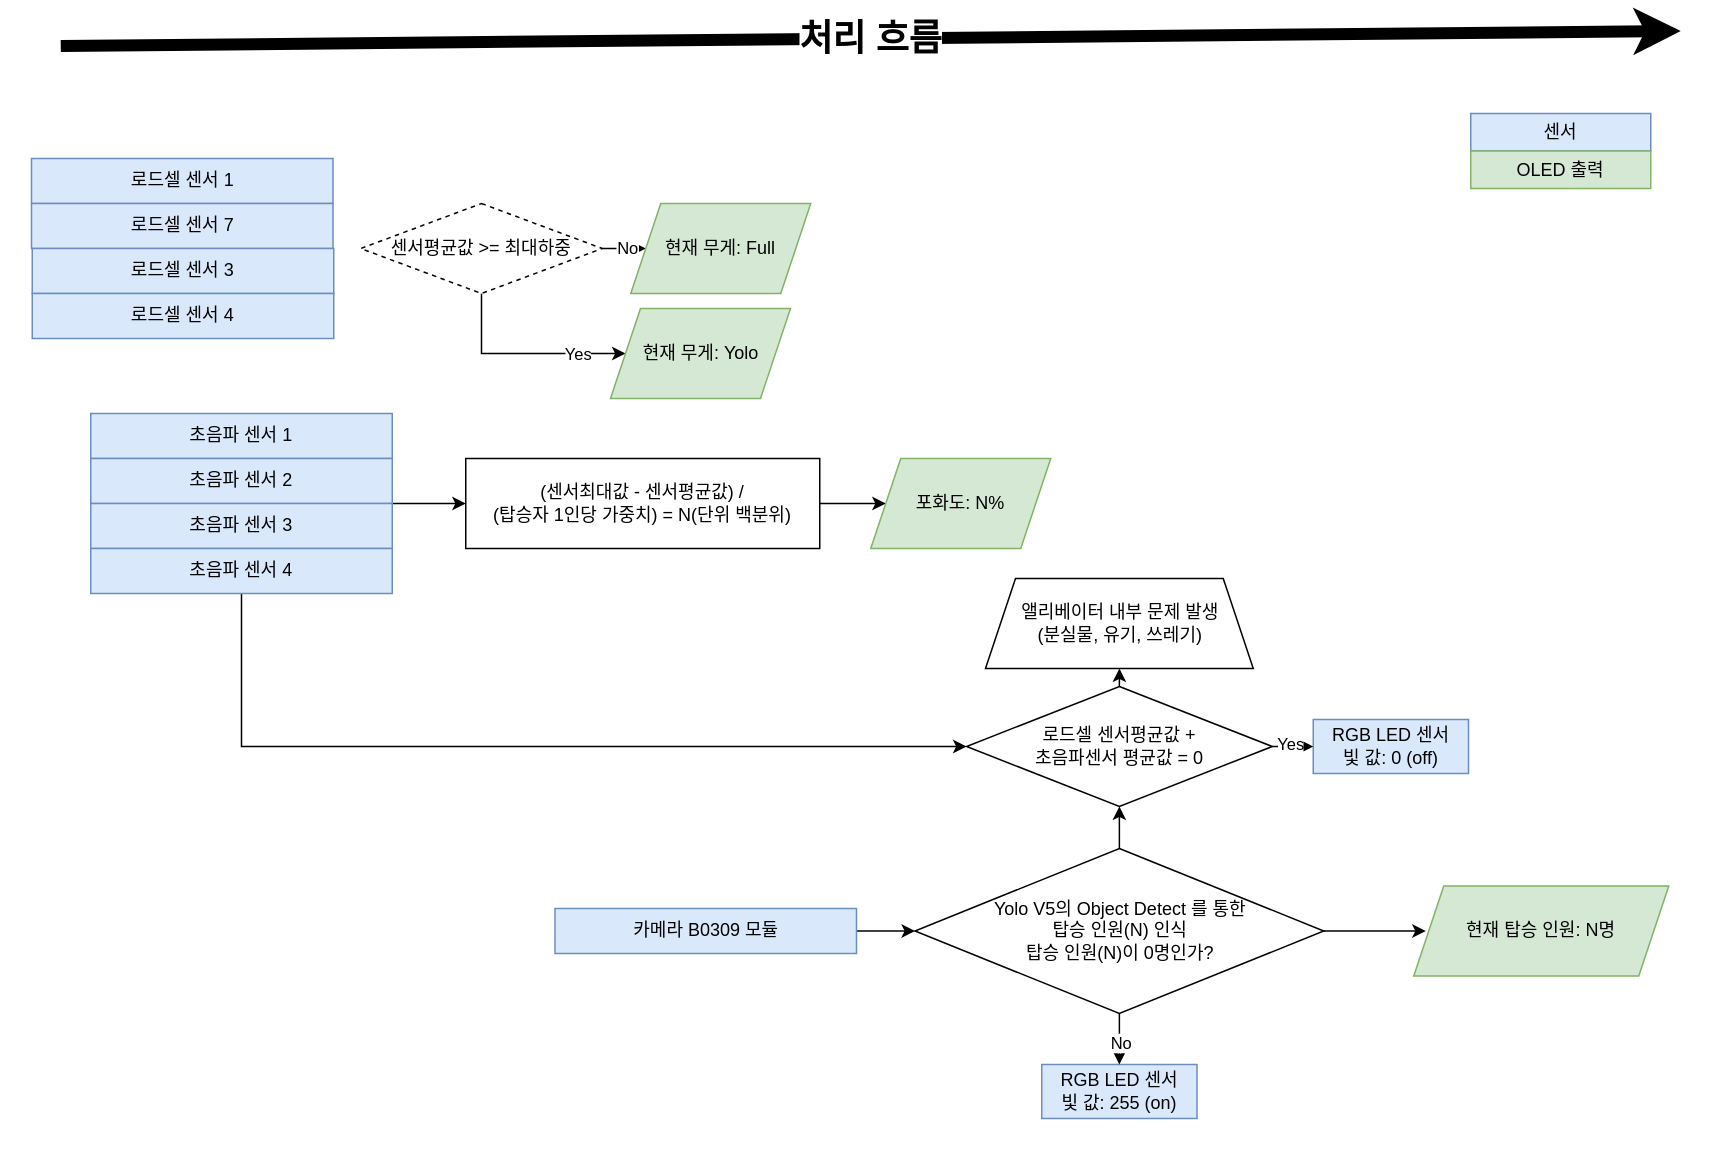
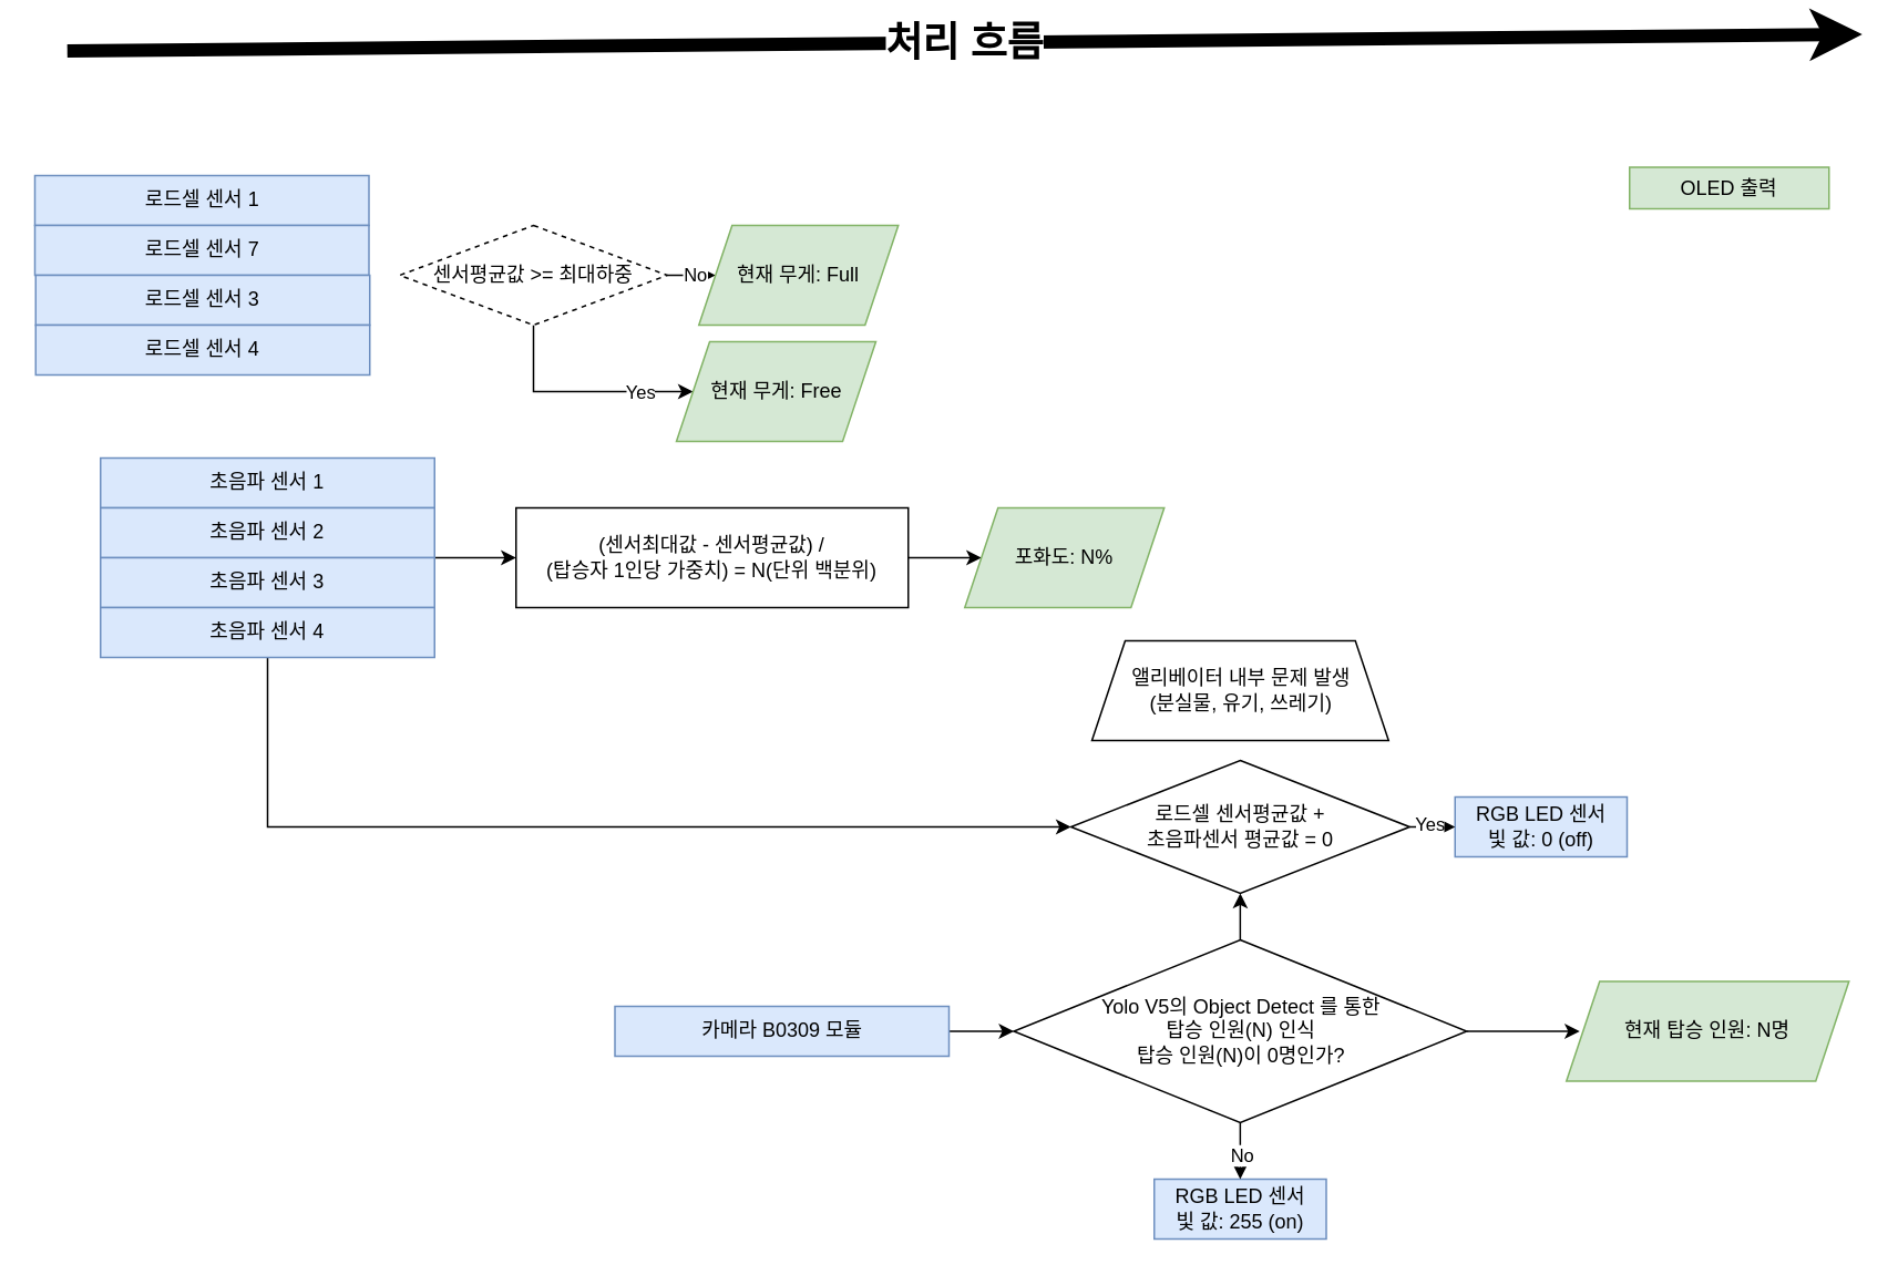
  <mxCell id="0" />
  <mxCell id="1" parent="0" />
  <mxCell id="2" style="edgeStyle=orthogonalEdgeStyle;rounded=0;orthogonalLoop=1;jettySize=auto;html=1;exitX=1;exitY=0.5;exitDx=0;exitDy=0;entryX=0;entryY=0.5;entryDx=0;entryDy=0;" edge="1" parent="1" source="6" target="17"><mxGeometry relative="1" as="geometry" /></mxCell>
  <mxCell id="3" value="No" style="edgeLabel;html=1;align=center;verticalAlign=middle;resizable=0;points=[];" vertex="1" connectable="0" parent="2"><mxGeometry x="0.071" y="1" relative="1" as="geometry"><mxPoint as="offset" /></mxGeometry></mxCell>
  <mxCell id="4" style="edgeStyle=orthogonalEdgeStyle;rounded=0;orthogonalLoop=1;jettySize=auto;html=1;exitX=0.5;exitY=1;exitDx=0;exitDy=0;entryX=0;entryY=0.5;entryDx=0;entryDy=0;" edge="1" parent="1" source="6" target="18"><mxGeometry relative="1" as="geometry"><Array as="points"><mxPoint x="321" y="235" /></Array></mxGeometry></mxCell>
  <mxCell id="5" value="Yes" style="edgeLabel;html=1;align=center;verticalAlign=middle;resizable=0;points=[];" vertex="1" connectable="0" parent="4"><mxGeometry x="0.536" relative="1" as="geometry"><mxPoint as="offset" /></mxGeometry></mxCell>
  <mxCell id="6" value="센서평균값 &amp;gt;= 최대하중" style="rhombus;whiteSpace=wrap;html=1;dashed=1;" vertex="1" parent="1"><mxGeometry x="240" y="135" width="161" height="60" as="geometry" /></mxCell>
  <mxCell id="7" value="RGB LED 센서&lt;br&gt;빛 값: 255 (on)" style="rounded=0;whiteSpace=wrap;html=1;fillColor=#dae8fc;strokeColor=#6c8ebf;" vertex="1" parent="1"><mxGeometry x="694" y="709" width="103.5" height="36" as="geometry" /></mxCell>
  <mxCell id="8" style="edgeStyle=orthogonalEdgeStyle;rounded=0;orthogonalLoop=1;jettySize=auto;html=1;exitX=1;exitY=0.5;exitDx=0;exitDy=0;entryX=0;entryY=0.5;entryDx=0;entryDy=0;" edge="1" parent="1" source="9" target="16"><mxGeometry relative="1" as="geometry" /></mxCell>
  <mxCell id="9" value="카메라 B0309 모듈" style="rounded=0;whiteSpace=wrap;html=1;fillColor=#dae8fc;strokeColor=#6c8ebf;" vertex="1" parent="1"><mxGeometry x="369.5" y="605" width="201" height="30" as="geometry" /></mxCell>
  <mxCell id="10" style="edgeStyle=orthogonalEdgeStyle;rounded=0;orthogonalLoop=1;jettySize=auto;html=1;exitX=1;exitY=0.5;exitDx=0;exitDy=0;entryX=0;entryY=0.5;entryDx=0;entryDy=0;" edge="1" parent="1" source="11" target="19"><mxGeometry relative="1" as="geometry" /></mxCell>
  <mxCell id="11" value="(센서최대값 - 센서평균값) /&lt;br&gt;(탑승자 1인당 가중치) = N(단위 백분위)&lt;br&gt;" style="rounded=0;whiteSpace=wrap;html=1;" vertex="1" parent="1"><mxGeometry x="310" y="305" width="236" height="60" as="geometry" /></mxCell>
  <mxCell id="12" value="RGB LED 센서&lt;br style=&quot;border-color: var(--border-color);&quot;&gt;빛 값: 0 (off)" style="rounded=0;whiteSpace=wrap;html=1;fillColor=#dae8fc;strokeColor=#6c8ebf;" vertex="1" parent="1"><mxGeometry x="875" y="479" width="103.5" height="36" as="geometry" /></mxCell>
  <mxCell id="13" style="edgeStyle=orthogonalEdgeStyle;rounded=0;orthogonalLoop=1;jettySize=auto;html=1;exitX=0.5;exitY=1;exitDx=0;exitDy=0;entryX=0.5;entryY=0;entryDx=0;entryDy=0;" edge="1" parent="1" source="16" target="7"><mxGeometry relative="1" as="geometry" /></mxCell>
  <mxCell id="14" value="No" style="edgeLabel;html=1;align=center;verticalAlign=middle;resizable=0;points=[];" vertex="1" connectable="0" parent="13"><mxGeometry x="0.118" y="1" relative="1" as="geometry"><mxPoint as="offset" /></mxGeometry></mxCell>
  <mxCell id="15" style="edgeStyle=orthogonalEdgeStyle;rounded=0;orthogonalLoop=1;jettySize=auto;html=1;exitX=0.5;exitY=0;exitDx=0;exitDy=0;entryX=0.5;entryY=1;entryDx=0;entryDy=0;" edge="1" parent="1" source="16" target="35"><mxGeometry relative="1" as="geometry" /></mxCell>
  <mxCell id="16" value="Yolo V5의 Object Detect 를 통한&lt;br&gt;탑승 인원(N) 인식&lt;br&gt;탑승 인원(N)이 0명인가?" style="rhombus;whiteSpace=wrap;html=1;" vertex="1" parent="1"><mxGeometry x="609.5" y="565" width="272.5" height="110" as="geometry" /></mxCell>
  <mxCell id="17" value="현재 무게: Full" style="shape=parallelogram;perimeter=parallelogramPerimeter;whiteSpace=wrap;html=1;fixedSize=1;fillColor=#d5e8d4;strokeColor=#82b366;" vertex="1" parent="1"><mxGeometry x="420" y="135" width="120" height="60" as="geometry" /></mxCell>
- <mxCell id="18" value="현재 무게: Yolo" style="shape=parallelogram;perimeter=parallelogramPerimeter;whiteSpace=wrap;html=1;fixedSize=1;fillColor=#d5e8d4;strokeColor=#82b366;" vertex="1" parent="1"><mxGeometry x="406.5" y="205" width="120" height="60" as="geometry" /></mxCell>
+ <mxCell id="18" value="현재 무게: Free" style="shape=parallelogram;perimeter=parallelogramPerimeter;whiteSpace=wrap;html=1;fixedSize=1;fillColor=#d5e8d4;strokeColor=#82b366;" vertex="1" parent="1"><mxGeometry x="406.5" y="205" width="120" height="60" as="geometry" /></mxCell>
  <mxCell id="19" value="포화도: N%" style="shape=parallelogram;perimeter=parallelogramPerimeter;whiteSpace=wrap;html=1;fixedSize=1;fillColor=#d5e8d4;strokeColor=#82b366;" vertex="1" parent="1"><mxGeometry x="580" y="305" width="120" height="60" as="geometry" /></mxCell>
  <mxCell id="20" value="현재 탑승 인원: N명" style="shape=parallelogram;perimeter=parallelogramPerimeter;whiteSpace=wrap;html=1;fixedSize=1;fillColor=#d5e8d4;strokeColor=#82b366;" vertex="1" parent="1"><mxGeometry x="942" y="590" width="170" height="60" as="geometry" /></mxCell>
  <mxCell id="21" value="" style="group" vertex="1" connectable="0" parent="1"><mxGeometry x="20.5" y="105" width="201.5" height="120" as="geometry" /></mxCell>
  <mxCell id="22" value="로드셀 센서 1" style="rounded=0;whiteSpace=wrap;html=1;fillColor=#dae8fc;strokeColor=#6c8ebf;" vertex="1" parent="21"><mxGeometry width="201" height="30" as="geometry" /></mxCell>
  <mxCell id="23" value="로드셀 센서 7" style="rounded=0;whiteSpace=wrap;html=1;fillColor=#dae8fc;strokeColor=#6c8ebf;" vertex="1" parent="21"><mxGeometry y="30" width="201" height="30" as="geometry" /></mxCell>
  <mxCell id="24" value="로드셀 센서 3" style="rounded=0;whiteSpace=wrap;html=1;fillColor=#dae8fc;strokeColor=#6c8ebf;" vertex="1" parent="21"><mxGeometry x="0.5" y="60" width="201" height="30" as="geometry" /></mxCell>
  <mxCell id="25" value="로드셀 센서 4" style="rounded=0;whiteSpace=wrap;html=1;fillColor=#dae8fc;strokeColor=#6c8ebf;" vertex="1" parent="21"><mxGeometry x="0.5" y="90" width="201" height="30" as="geometry" /></mxCell>
  <mxCell id="26" value="초음파 센서 1" style="rounded=0;whiteSpace=wrap;html=1;fillColor=#dae8fc;strokeColor=#6c8ebf;" vertex="1" parent="1"><mxGeometry x="60" y="275" width="201" height="30" as="geometry" /></mxCell>
  <mxCell id="27" style="edgeStyle=orthogonalEdgeStyle;rounded=0;orthogonalLoop=1;jettySize=auto;html=1;exitX=1;exitY=1;exitDx=0;exitDy=0;entryX=0;entryY=0.5;entryDx=0;entryDy=0;" edge="1" parent="1" source="28" target="11"><mxGeometry relative="1" as="geometry"><Array as="points"><mxPoint x="270" y="335" /><mxPoint x="270" y="335" /></Array></mxGeometry></mxCell>
  <mxCell id="28" value="초음파 센서 2" style="rounded=0;whiteSpace=wrap;html=1;fillColor=#dae8fc;strokeColor=#6c8ebf;" vertex="1" parent="1"><mxGeometry x="60" y="305" width="201" height="30" as="geometry" /></mxCell>
  <mxCell id="29" value="초음파 센서 3" style="rounded=0;whiteSpace=wrap;html=1;fillColor=#dae8fc;strokeColor=#6c8ebf;" vertex="1" parent="1"><mxGeometry x="60" y="335" width="201" height="30" as="geometry" /></mxCell>
  <mxCell id="30" style="edgeStyle=orthogonalEdgeStyle;rounded=0;orthogonalLoop=1;jettySize=auto;html=1;exitX=0.5;exitY=1;exitDx=0;exitDy=0;entryX=0;entryY=0.5;entryDx=0;entryDy=0;" edge="1" parent="1" source="31" target="35"><mxGeometry relative="1" as="geometry"><mxPoint x="160" y="445" as="targetPoint" /></mxGeometry></mxCell>
  <mxCell id="31" value="초음파 센서 4" style="rounded=0;whiteSpace=wrap;html=1;fillColor=#dae8fc;strokeColor=#6c8ebf;" vertex="1" parent="1"><mxGeometry x="60" y="365" width="201" height="30" as="geometry" /></mxCell>
  <mxCell id="32" style="edgeStyle=orthogonalEdgeStyle;rounded=0;orthogonalLoop=1;jettySize=auto;html=1;exitX=1;exitY=0.5;exitDx=0;exitDy=0;entryX=0;entryY=0.5;entryDx=0;entryDy=0;" edge="1" parent="1" source="35" target="12"><mxGeometry relative="1" as="geometry" /></mxCell>
  <mxCell id="33" value="Yes" style="edgeLabel;html=1;align=center;verticalAlign=middle;resizable=0;points=[];" vertex="1" connectable="0" parent="32"><mxGeometry x="-0.102" y="2" relative="1" as="geometry"><mxPoint as="offset" /></mxGeometry></mxCell>
- <mxCell id="34" style="edgeStyle=orthogonalEdgeStyle;rounded=0;orthogonalLoop=1;jettySize=auto;html=1;exitX=0.5;exitY=0;exitDx=0;exitDy=0;entryX=0.5;entryY=1;entryDx=0;entryDy=0;" edge="1" parent="1" source="35" target="36"><mxGeometry relative="1" as="geometry" /></mxCell>
  <mxCell id="35" value="로드셀 센서평균값 +&lt;br&gt;초음파센서 평균값 = 0" style="rhombus;whiteSpace=wrap;html=1;" vertex="1" parent="1"><mxGeometry x="643.88" y="457" width="203.75" height="80" as="geometry" /></mxCell>
  <mxCell id="36" value="앨리베이터 내부 문제 발생&lt;br&gt;(분실물, 유기, 쓰레기)" style="shape=trapezoid;perimeter=trapezoidPerimeter;whiteSpace=wrap;html=1;fixedSize=1;" vertex="1" parent="1"><mxGeometry x="656.5" y="385" width="178.5" height="60" as="geometry" /></mxCell>
  <mxCell id="37" value="" style="endArrow=classic;html=1;rounded=0;strokeWidth=8;" edge="1" parent="1"><mxGeometry relative="1" as="geometry"><mxPoint x="40" y="30" as="sourcePoint" /><mxPoint x="1120" y="20" as="targetPoint" /></mxGeometry></mxCell>
  <mxCell id="38" value="&lt;font style=&quot;font-size: 24px;&quot;&gt;&lt;b&gt;처리 흐름&lt;/b&gt;&lt;/font&gt;" style="edgeLabel;resizable=0;html=1;align=center;verticalAlign=middle;" connectable="0" vertex="1" parent="37"><mxGeometry relative="1" as="geometry" /></mxCell>
- <mxCell id="39" value="센서" style="rounded=0;whiteSpace=wrap;html=1;fillColor=#dae8fc;strokeColor=#6c8ebf;" vertex="1" parent="1"><mxGeometry x="980" y="75" width="120" height="25" as="geometry" /></mxCell>
  <mxCell id="40" value="OLED 출력" style="rounded=0;whiteSpace=wrap;html=1;fillColor=#d5e8d4;strokeColor=#82b366;" vertex="1" parent="1"><mxGeometry x="980" y="100" width="120" height="25" as="geometry" /></mxCell>
  <mxCell id="41" style="edgeStyle=orthogonalEdgeStyle;rounded=0;orthogonalLoop=1;jettySize=auto;html=1;exitX=1;exitY=0.5;exitDx=0;exitDy=0;entryX=0.047;entryY=0.5;entryDx=0;entryDy=0;entryPerimeter=0;" edge="1" parent="1" source="16" target="20"><mxGeometry relative="1" as="geometry" /></mxCell>
